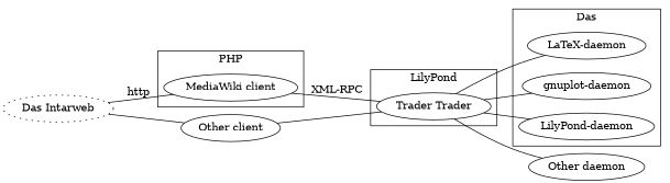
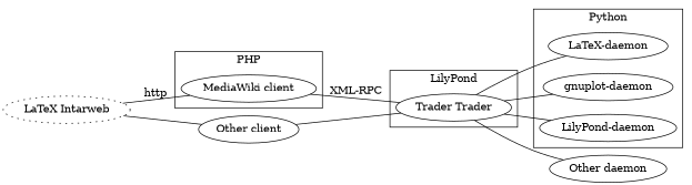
  digraph {
    rankdir=LR
    splines=true
    edge [dir=none]
    n1 [label="MediaWiki client"]
    n2 [label="Trader Trader"]
    n3 [label="LaTeX-daemon"]
    n4 [label="gnuplot-daemon"]
    n5 [label="LilyPond-daemon"]
    n6 [label="Other daemon"]
-   n7 [label="Das Intarweb" style=dotted]
+   n7 [label="LaTeX Intarweb" style=dotted]
    n8 [label="Other client"]
    subgraph cluster_1 {
      label=PHP
      n1
    }
    subgraph cluster_2 {
      label=LilyPond
      n2
    }
    subgraph cluster_3 {
-     label=Das
+     label=Python
      n3
      n4
      n5
    }
    n1 -> n2 [label="XML-RPC"]
    n2 -> n3
    n2 -> n4
    n2 -> n5
    n2 -> n6
    n7 -> n1 [label=http]
    n7 -> n8
    n8 -> n2
  }
